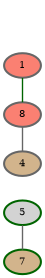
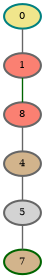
  graph {
    node [color=gray40 fillcolor=salmon penwidth=3 style=filled]
    edge [color=gray40 penwidth=2]
+   0 [color=teal fillcolor=khaki]
    1
    n3 [label=8]
    4 [fillcolor=tan]
-   5 [color=darkgreen fillcolor=lightgrey]
+   5 [fillcolor=lightgrey]
    n6 [color=darkgreen fillcolor=tan label=7]
+   0 -- 1
    1 -- n3 [color=darkgreen]
    n3 -- 4
+   4 -- 5
    5 -- n6
  }
